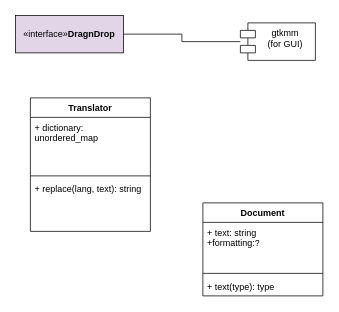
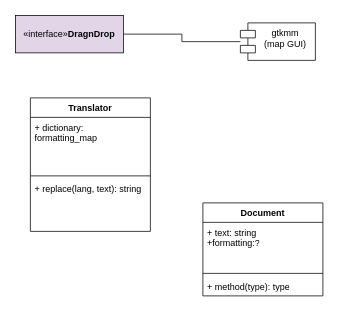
  <mxCell id="0" />
  <mxCell id="1" parent="0" />
  <mxCell id="2" value="Translator" style="swimlane;fontStyle=1;align=center;verticalAlign=top;childLayout=stackLayout;horizontal=1;startSize=26;horizontalStack=0;resizeParent=1;resizeParentMax=0;resizeLast=0;collapsible=1;marginBottom=0;whiteSpace=wrap;html=1;" vertex="1" parent="1"><mxGeometry x="40" y="130" width="160" height="178" as="geometry" /></mxCell>
- <mxCell id="3" value="+ dictionary: unordered_map" style="text;strokeColor=none;fillColor=none;align=left;verticalAlign=top;spacingLeft=4;spacingRight=4;overflow=hidden;rotatable=0;points=[[0,0.5],[1,0.5]];portConstraint=eastwest;whiteSpace=wrap;html=1;" vertex="1" parent="2"><mxGeometry y="26" width="160" height="74" as="geometry" /></mxCell>
+ <mxCell id="3" value="+ dictionary: formatting_map" style="text;strokeColor=none;fillColor=none;align=left;verticalAlign=top;spacingLeft=4;spacingRight=4;overflow=hidden;rotatable=0;points=[[0,0.5],[1,0.5]];portConstraint=eastwest;whiteSpace=wrap;html=1;" vertex="1" parent="2"><mxGeometry y="26" width="160" height="74" as="geometry" /></mxCell>
  <mxCell id="4" value="" style="line;strokeWidth=1;fillColor=none;align=left;verticalAlign=middle;spacingTop=-1;spacingLeft=3;spacingRight=3;rotatable=0;labelPosition=right;points=[];portConstraint=eastwest;strokeColor=inherit;" vertex="1" parent="2"><mxGeometry y="100" width="160" height="8" as="geometry" /></mxCell>
  <mxCell id="5" value="+ replace(lang, text): string" style="text;strokeColor=none;fillColor=none;align=left;verticalAlign=top;spacingLeft=4;spacingRight=4;overflow=hidden;rotatable=0;points=[[0,0.5],[1,0.5]];portConstraint=eastwest;whiteSpace=wrap;html=1;" vertex="1" parent="2"><mxGeometry y="108" width="160" height="70" as="geometry" /></mxCell>
  <mxCell id="6" value="Document" style="swimlane;fontStyle=1;align=center;verticalAlign=top;childLayout=stackLayout;horizontal=1;startSize=26;horizontalStack=0;resizeParent=1;resizeParentMax=0;resizeLast=0;collapsible=1;marginBottom=0;whiteSpace=wrap;html=1;" vertex="1" parent="1"><mxGeometry x="270" y="270" width="160" height="124" as="geometry" /></mxCell>
  <mxCell id="7" value="&lt;div&gt;+ text: string&lt;/div&gt;&lt;div&gt;+formatting:?&lt;br&gt;&lt;/div&gt;" style="text;strokeColor=none;fillColor=none;align=left;verticalAlign=top;spacingLeft=4;spacingRight=4;overflow=hidden;rotatable=0;points=[[0,0.5],[1,0.5]];portConstraint=eastwest;whiteSpace=wrap;html=1;" vertex="1" parent="6"><mxGeometry y="26" width="160" height="64" as="geometry" /></mxCell>
  <mxCell id="8" value="" style="line;strokeWidth=1;fillColor=none;align=left;verticalAlign=middle;spacingTop=-1;spacingLeft=3;spacingRight=3;rotatable=0;labelPosition=right;points=[];portConstraint=eastwest;strokeColor=inherit;" vertex="1" parent="6"><mxGeometry y="90" width="160" height="8" as="geometry" /></mxCell>
- <mxCell id="9" value="+ text(type): type" style="text;strokeColor=none;fillColor=none;align=left;verticalAlign=top;spacingLeft=4;spacingRight=4;overflow=hidden;rotatable=0;points=[[0,0.5],[1,0.5]];portConstraint=eastwest;whiteSpace=wrap;html=1;" vertex="1" parent="6"><mxGeometry y="98" width="160" height="26" as="geometry" /></mxCell>
+ <mxCell id="9" value="+ method(type): type" style="text;strokeColor=none;fillColor=none;align=left;verticalAlign=top;spacingLeft=4;spacingRight=4;overflow=hidden;rotatable=0;points=[[0,0.5],[1,0.5]];portConstraint=eastwest;whiteSpace=wrap;html=1;" vertex="1" parent="6"><mxGeometry y="98" width="160" height="26" as="geometry" /></mxCell>
  <mxCell id="10" style="edgeStyle=orthogonalEdgeStyle;rounded=0;orthogonalLoop=1;jettySize=auto;html=1;entryX=1;entryY=0.5;entryDx=0;entryDy=0;endArrow=none;" edge="1" parent="1" source="11" target="12"><mxGeometry relative="1" as="geometry" /></mxCell>
- <mxCell id="11" value="&lt;div&gt;gtkmm&lt;/div&gt;&lt;div&gt;(for GUI)&lt;br&gt;&lt;/div&gt;" style="shape=module;align=left;spacingLeft=20;align=center;verticalAlign=top;whiteSpace=wrap;html=1;" vertex="1" parent="1"><mxGeometry x="320" y="30" width="100" height="50" as="geometry" /></mxCell>
+ <mxCell id="11" value="&lt;div&gt;gtkmm&lt;/div&gt;&lt;div&gt;(map GUI)&lt;br&gt;&lt;/div&gt;" style="shape=module;align=left;spacingLeft=20;align=center;verticalAlign=top;whiteSpace=wrap;html=1;" vertex="1" parent="1"><mxGeometry x="320" y="30" width="100" height="50" as="geometry" /></mxCell>
  <mxCell id="12" value="«interface»&lt;b&gt;DragnDrop&lt;/b&gt;&lt;br&gt;&lt;b&gt;&lt;/b&gt;" style="html=1;whiteSpace=wrap;fillColor=#e1d5e7;" vertex="1" parent="1"><mxGeometry x="20" y="20" width="144" height="50" as="geometry" /></mxCell>
